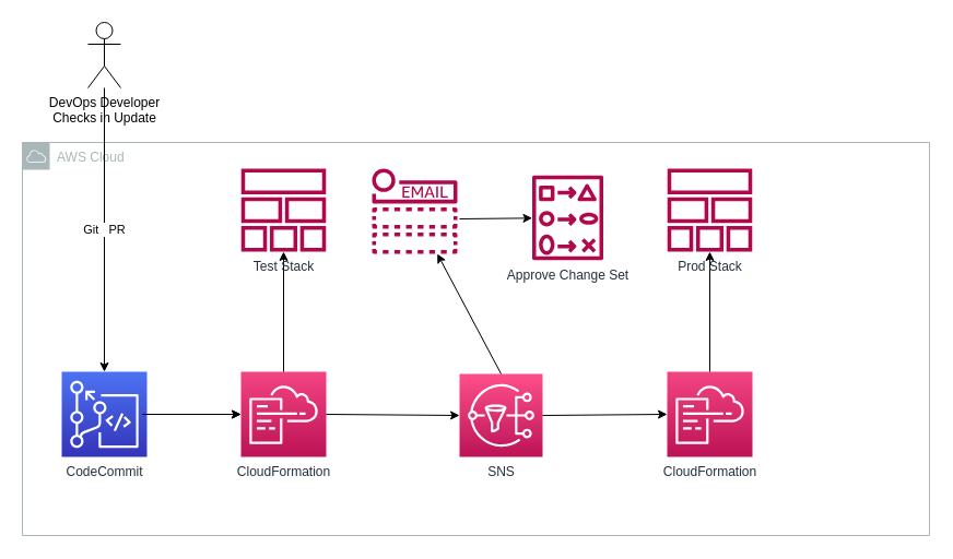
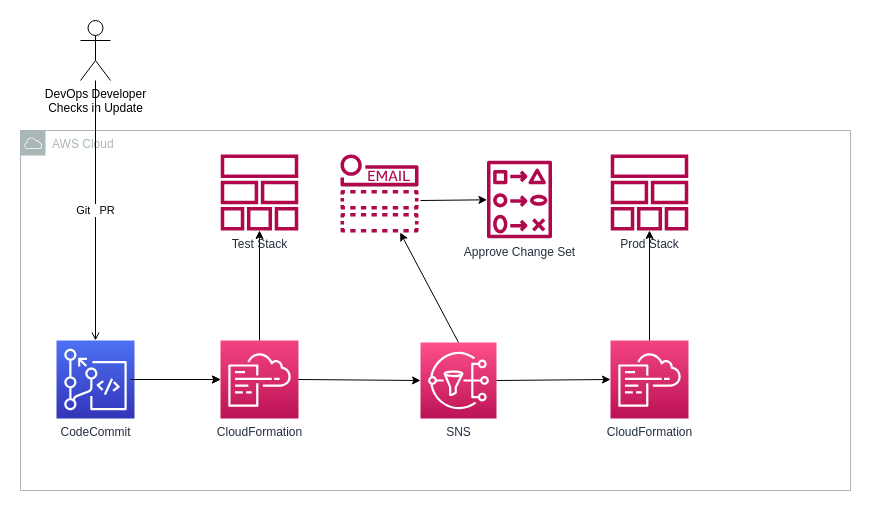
  <mxCell id="0" />
  <mxCell id="1" parent="0" />
  <mxCell id="2" value="AWS Cloud" style="sketch=0;outlineConnect=0;gradientColor=none;html=1;whiteSpace=wrap;fontSize=12;fontStyle=0;shape=mxgraph.aws4.group;grIcon=mxgraph.aws4.group_aws_cloud;strokeColor=#AAB7B8;fillColor=none;verticalAlign=top;align=left;spacingLeft=30;fontColor=#AAB7B8;dashed=0;" vertex="1" parent="1"><mxGeometry x="20" y="130" width="830" height="360" as="geometry" /></mxCell>
  <mxCell id="3" value="" style="edgeStyle=orthogonalEdgeStyle;rounded=0;orthogonalLoop=1;jettySize=auto;html=1;" edge="1" parent="1" source="4" target="7"><mxGeometry relative="1" as="geometry" /></mxCell>
  <mxCell id="4" value="CodeCommit&lt;br&gt;" style="sketch=0;points=[[0,0,0],[0.25,0,0],[0.5,0,0],[0.75,0,0],[1,0,0],[0,1,0],[0.25,1,0],[0.5,1,0],[0.75,1,0],[1,1,0],[0,0.25,0],[0,0.5,0],[0,0.75,0],[1,0.25,0],[1,0.5,0],[1,0.75,0]];outlineConnect=0;fontColor=#232F3E;gradientColor=#4D72F3;gradientDirection=north;fillColor=#3334B9;strokeColor=#ffffff;dashed=0;verticalLabelPosition=bottom;verticalAlign=top;align=center;html=1;fontSize=12;fontStyle=0;aspect=fixed;shape=mxgraph.aws4.resourceIcon;resIcon=mxgraph.aws4.codecommit;" vertex="1" parent="1"><mxGeometry x="56" y="340" width="78" height="78" as="geometry" /></mxCell>
  <mxCell id="5" value="DevOps Developer&lt;br&gt;Checks in Update" style="shape=umlActor;verticalLabelPosition=bottom;verticalAlign=top;html=1;outlineConnect=0;" vertex="1" parent="1"><mxGeometry x="80" y="20" width="30" height="60" as="geometry" /></mxCell>
- <mxCell id="6" value="Git&amp;nbsp; &amp;nbsp;PR" style="endArrow=classic;html=1;rounded=0;entryX=0.5;entryY=0;entryDx=0;entryDy=0;entryPerimeter=0;" edge="1" parent="1" source="5" target="4"><mxGeometry width="50" height="50" relative="1" as="geometry"><mxPoint x="100" y="550" as="sourcePoint" /><mxPoint x="150" y="500" as="targetPoint" /></mxGeometry></mxCell>
+ <mxCell id="6" value="Git&amp;nbsp; &amp;nbsp;PR" style="endArrow=open;html=1;rounded=0;entryX=0.5;entryY=0;entryDx=0;entryDy=0;entryPerimeter=0;" edge="1" parent="1" source="5" target="4"><mxGeometry width="50" height="50" relative="1" as="geometry"><mxPoint x="100" y="550" as="sourcePoint" /><mxPoint x="150" y="500" as="targetPoint" /></mxGeometry></mxCell>
  <mxCell id="7" value="CloudFormation&lt;br&gt;" style="sketch=0;points=[[0,0,0],[0.25,0,0],[0.5,0,0],[0.75,0,0],[1,0,0],[0,1,0],[0.25,1,0],[0.5,1,0],[0.75,1,0],[1,1,0],[0,0.25,0],[0,0.5,0],[0,0.75,0],[1,0.25,0],[1,0.5,0],[1,0.75,0]];points=[[0,0,0],[0.25,0,0],[0.5,0,0],[0.75,0,0],[1,0,0],[0,1,0],[0.25,1,0],[0.5,1,0],[0.75,1,0],[1,1,0],[0,0.25,0],[0,0.5,0],[0,0.75,0],[1,0.25,0],[1,0.5,0],[1,0.75,0]];outlineConnect=0;fontColor=#232F3E;gradientColor=#F34482;gradientDirection=north;fillColor=#BC1356;strokeColor=#ffffff;dashed=0;verticalLabelPosition=bottom;verticalAlign=top;align=center;html=1;fontSize=12;fontStyle=0;aspect=fixed;shape=mxgraph.aws4.resourceIcon;resIcon=mxgraph.aws4.cloudformation;" vertex="1" parent="1"><mxGeometry x="220" y="340" width="78" height="78" as="geometry" /></mxCell>
  <mxCell id="8" value="" style="endArrow=classic;html=1;rounded=0;entryX=0;entryY=0.5;entryDx=0;entryDy=0;entryPerimeter=0;" edge="1" parent="1" target="7"><mxGeometry width="50" height="50" relative="1" as="geometry"><mxPoint x="130" y="379" as="sourcePoint" /><mxPoint x="190" y="330" as="targetPoint" /></mxGeometry></mxCell>
  <mxCell id="9" value="" style="endArrow=classic;html=1;rounded=0;exitX=0.5;exitY=0;exitDx=0;exitDy=0;exitPerimeter=0;" edge="1" parent="1" source="7" target="10"><mxGeometry width="50" height="50" relative="1" as="geometry"><mxPoint x="280" y="280" as="sourcePoint" /><mxPoint x="330" y="230" as="targetPoint" /></mxGeometry></mxCell>
  <mxCell id="10" value="Test Stack" style="sketch=0;outlineConnect=0;fontColor=#232F3E;gradientColor=none;fillColor=#B0084D;strokeColor=none;dashed=0;verticalLabelPosition=bottom;verticalAlign=top;align=center;html=1;fontSize=12;fontStyle=0;aspect=fixed;pointerEvents=1;shape=mxgraph.aws4.stack;" vertex="1" parent="1"><mxGeometry x="220" y="154" width="78" height="76" as="geometry" /></mxCell>
  <mxCell id="11" value="SNS" style="sketch=0;points=[[0,0,0],[0.25,0,0],[0.5,0,0],[0.75,0,0],[1,0,0],[0,1,0],[0.25,1,0],[0.5,1,0],[0.75,1,0],[1,1,0],[0,0.25,0],[0,0.5,0],[0,0.75,0],[1,0.25,0],[1,0.5,0],[1,0.75,0]];outlineConnect=0;fontColor=#232F3E;gradientColor=#FF4F8B;gradientDirection=north;fillColor=#BC1356;strokeColor=#ffffff;dashed=0;verticalLabelPosition=bottom;verticalAlign=top;align=center;html=1;fontSize=12;fontStyle=0;aspect=fixed;shape=mxgraph.aws4.resourceIcon;resIcon=mxgraph.aws4.sns;" vertex="1" parent="1"><mxGeometry x="420" y="342" width="76" height="76" as="geometry" /></mxCell>
  <mxCell id="12" value="" style="endArrow=classic;html=1;rounded=0;entryX=0;entryY=0.5;entryDx=0;entryDy=0;entryPerimeter=0;exitX=1;exitY=0.5;exitDx=0;exitDy=0;exitPerimeter=0;" edge="1" parent="1" source="7" target="11"><mxGeometry width="50" height="50" relative="1" as="geometry"><mxPoint x="310" y="460" as="sourcePoint" /><mxPoint x="360" y="410" as="targetPoint" /></mxGeometry></mxCell>
  <mxCell id="13" value="" style="sketch=0;outlineConnect=0;fontColor=#232F3E;gradientColor=none;fillColor=#B0084D;strokeColor=none;dashed=0;verticalLabelPosition=bottom;verticalAlign=top;align=center;html=1;fontSize=12;fontStyle=0;aspect=fixed;pointerEvents=1;shape=mxgraph.aws4.email_notification;" vertex="1" parent="1"><mxGeometry x="340" y="154" width="78" height="78" as="geometry" /></mxCell>
  <mxCell id="14" value="" style="endArrow=classic;html=1;rounded=0;exitX=0.5;exitY=0;exitDx=0;exitDy=0;exitPerimeter=0;" edge="1" parent="1" source="11" target="13"><mxGeometry width="50" height="50" relative="1" as="geometry"><mxPoint x="390" y="330" as="sourcePoint" /><mxPoint x="440" y="280" as="targetPoint" /></mxGeometry></mxCell>
  <mxCell id="15" value="CloudFormation&lt;br&gt;" style="sketch=0;points=[[0,0,0],[0.25,0,0],[0.5,0,0],[0.75,0,0],[1,0,0],[0,1,0],[0.25,1,0],[0.5,1,0],[0.75,1,0],[1,1,0],[0,0.25,0],[0,0.5,0],[0,0.75,0],[1,0.25,0],[1,0.5,0],[1,0.75,0]];points=[[0,0,0],[0.25,0,0],[0.5,0,0],[0.75,0,0],[1,0,0],[0,1,0],[0.25,1,0],[0.5,1,0],[0.75,1,0],[1,1,0],[0,0.25,0],[0,0.5,0],[0,0.75,0],[1,0.25,0],[1,0.5,0],[1,0.75,0]];outlineConnect=0;fontColor=#232F3E;gradientColor=#F34482;gradientDirection=north;fillColor=#BC1356;strokeColor=#ffffff;dashed=0;verticalLabelPosition=bottom;verticalAlign=top;align=center;html=1;fontSize=12;fontStyle=0;aspect=fixed;shape=mxgraph.aws4.resourceIcon;resIcon=mxgraph.aws4.cloudformation;" vertex="1" parent="1"><mxGeometry x="610" y="340" width="78" height="78" as="geometry" /></mxCell>
  <mxCell id="16" value="" style="endArrow=classic;html=1;rounded=0;entryX=0;entryY=0.5;entryDx=0;entryDy=0;entryPerimeter=0;exitX=1;exitY=0.5;exitDx=0;exitDy=0;exitPerimeter=0;" edge="1" parent="1" source="11" target="15"><mxGeometry width="50" height="50" relative="1" as="geometry"><mxPoint x="470" y="260" as="sourcePoint" /><mxPoint x="520" y="210" as="targetPoint" /></mxGeometry></mxCell>
  <mxCell id="17" value="Approve Change Set" style="sketch=0;outlineConnect=0;fontColor=#232F3E;gradientColor=none;fillColor=#B0084D;strokeColor=none;dashed=0;verticalLabelPosition=bottom;verticalAlign=top;align=center;html=1;fontSize=12;fontStyle=0;aspect=fixed;pointerEvents=1;shape=mxgraph.aws4.change_set;" vertex="1" parent="1"><mxGeometry x="486.5" y="160" width="65" height="78" as="geometry" /></mxCell>
  <mxCell id="18" value="" style="endArrow=classic;html=1;rounded=0;" edge="1" parent="1" target="17"><mxGeometry width="50" height="50" relative="1" as="geometry"><mxPoint x="420" y="200" as="sourcePoint" /><mxPoint x="480" y="150" as="targetPoint" /></mxGeometry></mxCell>
  <mxCell id="19" value="" style="endArrow=classic;html=1;rounded=0;exitX=0.5;exitY=0;exitDx=0;exitDy=0;exitPerimeter=0;" edge="1" parent="1" target="20"><mxGeometry width="50" height="50" relative="1" as="geometry"><mxPoint x="649" y="340" as="sourcePoint" /><mxPoint x="720" y="230" as="targetPoint" /></mxGeometry></mxCell>
  <mxCell id="20" value="Prod Stack" style="sketch=0;outlineConnect=0;fontColor=#232F3E;gradientColor=none;fillColor=#B0084D;strokeColor=none;dashed=0;verticalLabelPosition=bottom;verticalAlign=top;align=center;html=1;fontSize=12;fontStyle=0;aspect=fixed;pointerEvents=1;shape=mxgraph.aws4.stack;" vertex="1" parent="1"><mxGeometry x="610" y="154" width="78" height="76" as="geometry" /></mxCell>
